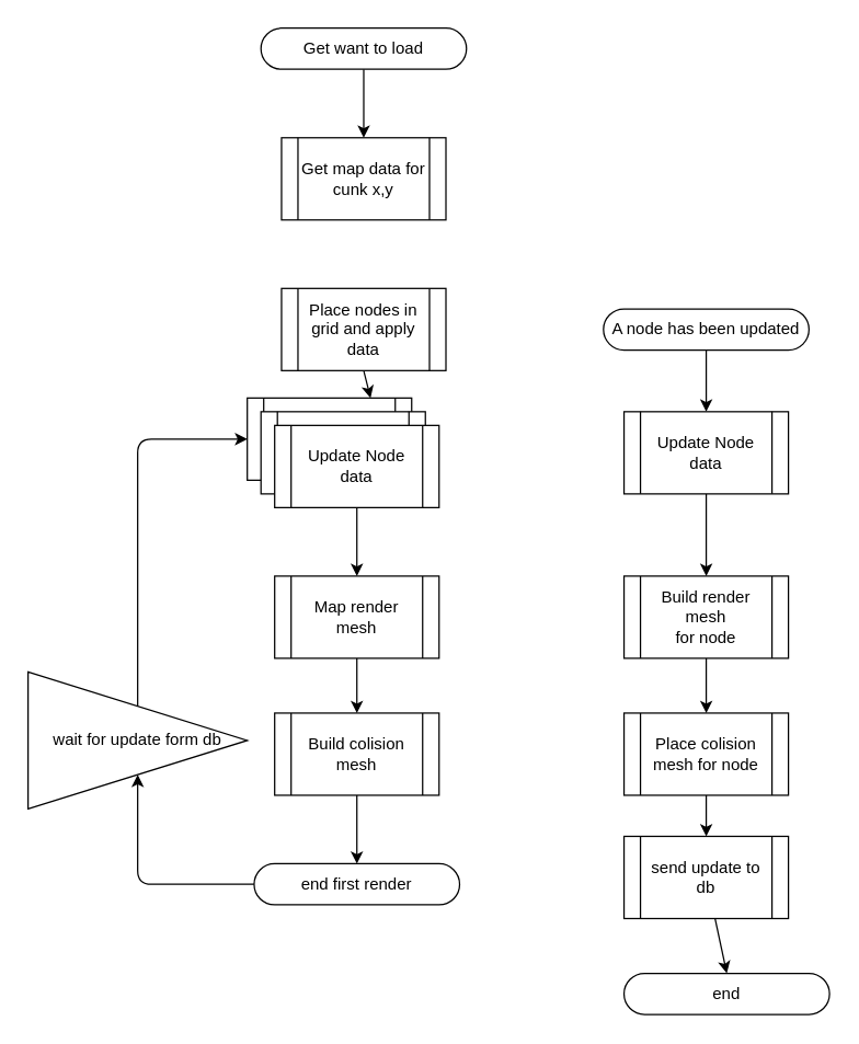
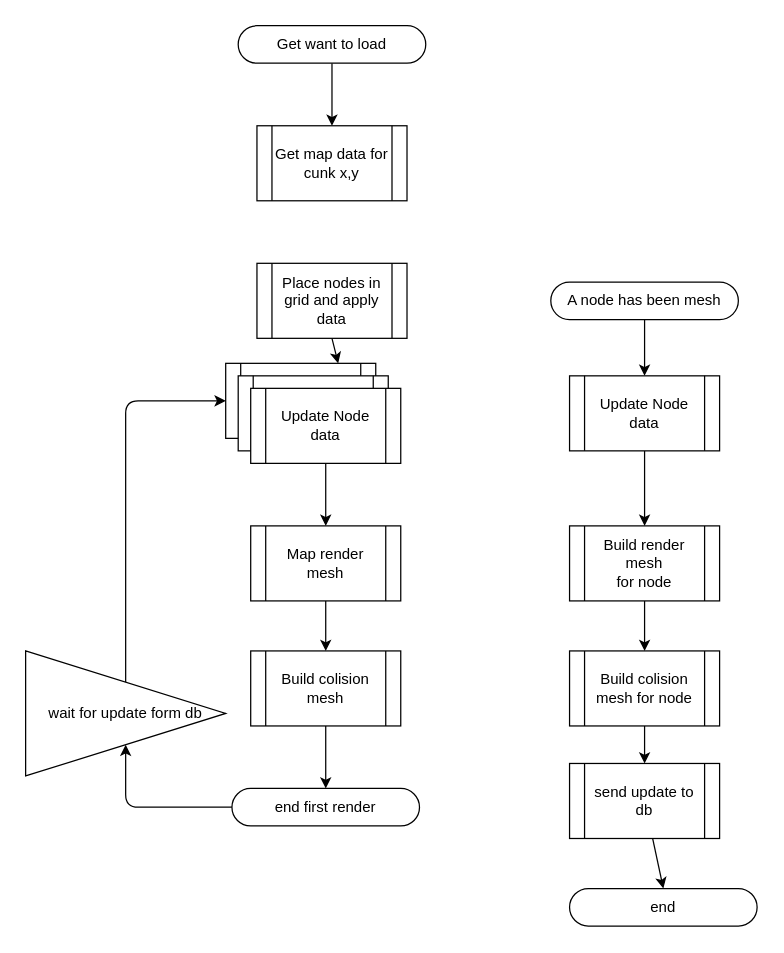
  <mxCell id="0" />
  <mxCell id="1" parent="0" />
  <mxCell id="2" style="edgeStyle=none;html=1;entryX=0.5;entryY=0;entryDx=0;entryDy=0;" edge="1" parent="1" source="3" target="4"><mxGeometry relative="1" as="geometry"><mxPoint x="265" y="160" as="targetPoint" /></mxGeometry></mxCell>
  <mxCell id="3" value="Get want to load" style="html=1;dashed=0;whiteSpace=wrap;shape=mxgraph.dfd.start" vertex="1" parent="1"><mxGeometry x="190" y="20" width="150" height="30" as="geometry" /></mxCell>
  <mxCell id="4" value="Get map data for cunk x,y" style="shape=process;whiteSpace=wrap;html=1;backgroundOutline=1;" vertex="1" parent="1"><mxGeometry x="205" y="100" width="120" height="60" as="geometry" /></mxCell>
  <mxCell id="5" style="edgeStyle=none;html=1;exitX=0.5;exitY=1;exitDx=0;exitDy=0;entryX=0.75;entryY=0;entryDx=0;entryDy=0;" edge="1" parent="1" source="6" target="7"><mxGeometry relative="1" as="geometry" /></mxCell>
  <mxCell id="6" value="Place nodes in grid and apply data" style="shape=process;whiteSpace=wrap;html=1;backgroundOutline=1;" vertex="1" parent="1"><mxGeometry x="205" y="210" width="120" height="60" as="geometry" /></mxCell>
  <mxCell id="7" value="" style="shape=process;whiteSpace=wrap;html=1;backgroundOutline=1;" vertex="1" parent="1"><mxGeometry x="180" y="290" width="120" height="60" as="geometry" /></mxCell>
  <mxCell id="8" value="" style="shape=process;whiteSpace=wrap;html=1;backgroundOutline=1;" vertex="1" parent="1"><mxGeometry x="190" y="300" width="120" height="60" as="geometry" /></mxCell>
  <mxCell id="9" style="edgeStyle=none;html=1;exitX=0.5;exitY=1;exitDx=0;exitDy=0;entryX=0.5;entryY=0;entryDx=0;entryDy=0;" edge="1" parent="1" source="10" target="12"><mxGeometry relative="1" as="geometry"><mxPoint x="260" y="420" as="targetPoint" /></mxGeometry></mxCell>
  <mxCell id="10" value="Update Node data" style="shape=process;whiteSpace=wrap;html=1;backgroundOutline=1;" vertex="1" parent="1"><mxGeometry x="200" y="310" width="120" height="60" as="geometry" /></mxCell>
  <mxCell id="11" style="edgeStyle=none;html=1;exitX=0.5;exitY=1;exitDx=0;exitDy=0;entryX=0.5;entryY=0;entryDx=0;entryDy=0;" edge="1" parent="1" source="12" target="14"><mxGeometry relative="1" as="geometry" /></mxCell>
  <mxCell id="12" value="Map render mesh" style="shape=process;whiteSpace=wrap;html=1;backgroundOutline=1;" vertex="1" parent="1"><mxGeometry x="200" y="420" width="120" height="60" as="geometry" /></mxCell>
  <mxCell id="13" style="edgeStyle=none;html=1;exitX=0.5;exitY=1;exitDx=0;exitDy=0;" edge="1" parent="1" source="14" target="16"><mxGeometry relative="1" as="geometry" /></mxCell>
  <mxCell id="14" value="Build colision mesh" style="shape=process;whiteSpace=wrap;html=1;backgroundOutline=1;" vertex="1" parent="1"><mxGeometry x="200" y="520" width="120" height="60" as="geometry" /></mxCell>
  <mxCell id="15" style="edgeStyle=orthogonalEdgeStyle;html=1;exitX=0;exitY=0.5;exitDx=0;exitDy=0;exitPerimeter=0;entryX=0.5;entryY=1;entryDx=0;entryDy=0;" edge="1" parent="1" source="16" target="29"><mxGeometry relative="1" as="geometry"><mxPoint x="60" y="645" as="targetPoint" /></mxGeometry></mxCell>
  <mxCell id="16" value="end first render" style="html=1;dashed=0;whiteSpace=wrap;shape=mxgraph.dfd.start" vertex="1" parent="1"><mxGeometry x="185" y="630" width="150" height="30" as="geometry" /></mxCell>
  <mxCell id="17" style="edgeStyle=none;html=1;entryX=0.5;entryY=0;entryDx=0;entryDy=0;" edge="1" parent="1" source="18" target="20"><mxGeometry relative="1" as="geometry" /></mxCell>
- <mxCell id="18" value="A node has been updated" style="html=1;dashed=0;whiteSpace=wrap;shape=mxgraph.dfd.start" vertex="1" parent="1"><mxGeometry x="440" y="225" width="150" height="30" as="geometry" /></mxCell>
+ <mxCell id="18" value="A node has been mesh" style="html=1;dashed=0;whiteSpace=wrap;shape=mxgraph.dfd.start" vertex="1" parent="1"><mxGeometry x="440" y="225" width="150" height="30" as="geometry" /></mxCell>
  <mxCell id="19" style="edgeStyle=none;html=1;entryX=0.5;entryY=0;entryDx=0;entryDy=0;" edge="1" parent="1" source="20" target="22"><mxGeometry relative="1" as="geometry" /></mxCell>
  <mxCell id="20" value="Update Node data" style="shape=process;whiteSpace=wrap;html=1;backgroundOutline=1;" vertex="1" parent="1"><mxGeometry x="455" y="300" width="120" height="60" as="geometry" /></mxCell>
  <mxCell id="21" style="edgeStyle=none;html=1;entryX=0.5;entryY=0;entryDx=0;entryDy=0;" edge="1" parent="1" source="22" target="24"><mxGeometry relative="1" as="geometry" /></mxCell>
  <mxCell id="22" value="Build render mesh&lt;br&gt;for node" style="shape=process;whiteSpace=wrap;html=1;backgroundOutline=1;" vertex="1" parent="1"><mxGeometry x="455" y="420" width="120" height="60" as="geometry" /></mxCell>
  <mxCell id="23" style="edgeStyle=none;html=1;entryX=0.5;entryY=0;entryDx=0;entryDy=0;" edge="1" parent="1" source="24" target="25"><mxGeometry relative="1" as="geometry" /></mxCell>
- <mxCell id="24" value="Place colision mesh for node" style="shape=process;whiteSpace=wrap;html=1;backgroundOutline=1;" vertex="1" parent="1"><mxGeometry x="455" y="520" width="120" height="60" as="geometry" /></mxCell>
+ <mxCell id="24" value="Build colision mesh for node" style="shape=process;whiteSpace=wrap;html=1;backgroundOutline=1;" vertex="1" parent="1"><mxGeometry x="455" y="520" width="120" height="60" as="geometry" /></mxCell>
  <mxCell id="25" value="send update to db" style="shape=process;whiteSpace=wrap;html=1;backgroundOutline=1;" vertex="1" parent="1"><mxGeometry x="455" y="610" width="120" height="60" as="geometry" /></mxCell>
  <mxCell id="26" value="end" style="html=1;dashed=0;whiteSpace=wrap;shape=mxgraph.dfd.start" vertex="1" parent="1"><mxGeometry x="455" y="710" width="150" height="30" as="geometry" /></mxCell>
  <mxCell id="27" style="edgeStyle=none;html=1;entryX=0.5;entryY=0.5;entryDx=0;entryDy=-15;entryPerimeter=0;" edge="1" parent="1" source="25" target="26"><mxGeometry relative="1" as="geometry" /></mxCell>
  <mxCell id="28" style="edgeStyle=orthogonalEdgeStyle;html=1;entryX=0;entryY=0.5;entryDx=0;entryDy=0;" edge="1" parent="1" source="29" target="7"><mxGeometry relative="1" as="geometry" /></mxCell>
- <mxCell id="29" value="wait for update form db" style="triangle;whiteSpace=wrap;html=1;" vertex="1" parent="1"><mxGeometry x="20" y="490" width="160" height="100" as="geometry" /></mxCell>
+ <mxCell id="29" value="wait for update form db" style="triangle;whiteSpace=wrap;html=1;" vertex="1" parent="1"><mxGeometry x="20" y="520" width="160" height="100" as="geometry" /></mxCell>
